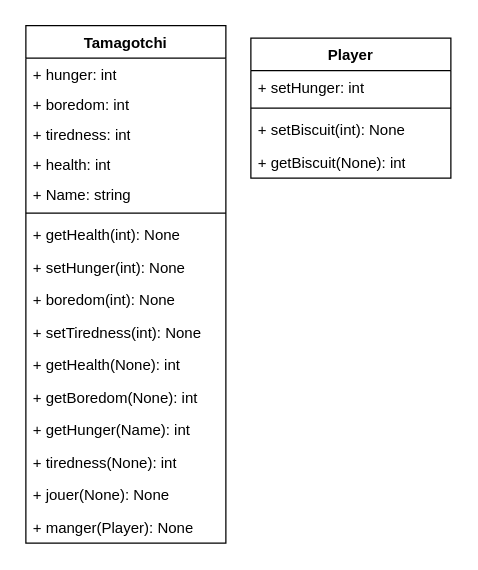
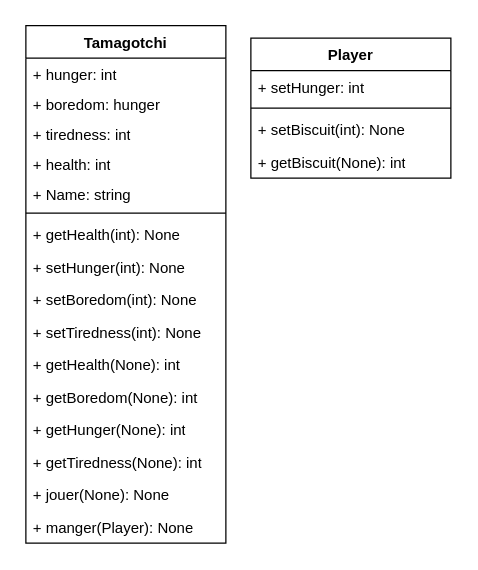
  <mxCell id="0" />
  <mxCell id="1" parent="0" />
  <mxCell id="2" value="Tamagotchi" style="swimlane;fontStyle=1;align=center;verticalAlign=top;childLayout=stackLayout;horizontal=1;startSize=26;horizontalStack=0;resizeParent=1;resizeParentMax=0;resizeLast=0;collapsible=1;marginBottom=0;whiteSpace=wrap;html=1;" vertex="1" parent="1"><mxGeometry x="20" y="20" width="160" height="414" as="geometry"><mxRectangle x="290" y="70" width="110" height="30" as="alternateBounds" /></mxGeometry></mxCell>
  <mxCell id="3" value="+ hunger: int" style="text;strokeColor=none;fillColor=none;align=left;verticalAlign=top;spacingLeft=4;spacingRight=4;overflow=hidden;rotatable=0;points=[[0,0.5],[1,0.5]];portConstraint=eastwest;whiteSpace=wrap;html=1;" vertex="1" parent="2"><mxGeometry y="26" width="160" height="24" as="geometry" /></mxCell>
- <mxCell id="4" value="+ boredom: int" style="text;strokeColor=none;fillColor=none;align=left;verticalAlign=top;spacingLeft=4;spacingRight=4;overflow=hidden;rotatable=0;points=[[0,0.5],[1,0.5]];portConstraint=eastwest;whiteSpace=wrap;html=1;" vertex="1" parent="2"><mxGeometry y="50" width="160" height="24" as="geometry" /></mxCell>
+ <mxCell id="4" value="+ boredom: hunger" style="text;strokeColor=none;fillColor=none;align=left;verticalAlign=top;spacingLeft=4;spacingRight=4;overflow=hidden;rotatable=0;points=[[0,0.5],[1,0.5]];portConstraint=eastwest;whiteSpace=wrap;html=1;" vertex="1" parent="2"><mxGeometry y="50" width="160" height="24" as="geometry" /></mxCell>
  <mxCell id="5" value="+ tiredness: int" style="text;strokeColor=none;fillColor=none;align=left;verticalAlign=top;spacingLeft=4;spacingRight=4;overflow=hidden;rotatable=0;points=[[0,0.5],[1,0.5]];portConstraint=eastwest;whiteSpace=wrap;html=1;" vertex="1" parent="2"><mxGeometry y="74" width="160" height="24" as="geometry" /></mxCell>
  <mxCell id="6" value="+ health: int" style="text;strokeColor=none;fillColor=none;align=left;verticalAlign=top;spacingLeft=4;spacingRight=4;overflow=hidden;rotatable=0;points=[[0,0.5],[1,0.5]];portConstraint=eastwest;whiteSpace=wrap;html=1;" vertex="1" parent="2"><mxGeometry y="98" width="160" height="24" as="geometry" /></mxCell>
  <mxCell id="7" value="+ Name: string" style="text;strokeColor=none;fillColor=none;align=left;verticalAlign=top;spacingLeft=4;spacingRight=4;overflow=hidden;rotatable=0;points=[[0,0.5],[1,0.5]];portConstraint=eastwest;whiteSpace=wrap;html=1;" vertex="1" parent="2"><mxGeometry y="122" width="160" height="24" as="geometry" /></mxCell>
  <mxCell id="8" value="" style="line;strokeWidth=1;fillColor=none;align=left;verticalAlign=middle;spacingTop=-1;spacingLeft=3;spacingRight=3;rotatable=0;labelPosition=right;points=[];portConstraint=eastwest;strokeColor=inherit;" vertex="1" parent="2"><mxGeometry y="146" width="160" height="8" as="geometry" /></mxCell>
  <mxCell id="9" value="+ getHealth(int): None" style="text;strokeColor=none;fillColor=none;align=left;verticalAlign=top;spacingLeft=4;spacingRight=4;overflow=hidden;rotatable=0;points=[[0,0.5],[1,0.5]];portConstraint=eastwest;whiteSpace=wrap;html=1;" vertex="1" parent="2"><mxGeometry y="154" width="160" height="26" as="geometry" /></mxCell>
  <mxCell id="10" value="+ setHunger(int): None" style="text;strokeColor=none;fillColor=none;align=left;verticalAlign=top;spacingLeft=4;spacingRight=4;overflow=hidden;rotatable=0;points=[[0,0.5],[1,0.5]];portConstraint=eastwest;whiteSpace=wrap;html=1;" vertex="1" parent="2"><mxGeometry y="180" width="160" height="26" as="geometry" /></mxCell>
- <mxCell id="11" value="+ boredom(int): None" style="text;strokeColor=none;fillColor=none;align=left;verticalAlign=top;spacingLeft=4;spacingRight=4;overflow=hidden;rotatable=0;points=[[0,0.5],[1,0.5]];portConstraint=eastwest;whiteSpace=wrap;html=1;" vertex="1" parent="2"><mxGeometry y="206" width="160" height="26" as="geometry" /></mxCell>
+ <mxCell id="11" value="+ setBoredom(int): None" style="text;strokeColor=none;fillColor=none;align=left;verticalAlign=top;spacingLeft=4;spacingRight=4;overflow=hidden;rotatable=0;points=[[0,0.5],[1,0.5]];portConstraint=eastwest;whiteSpace=wrap;html=1;" vertex="1" parent="2"><mxGeometry y="206" width="160" height="26" as="geometry" /></mxCell>
  <mxCell id="12" value="+ setTiredness(int): None" style="text;strokeColor=none;fillColor=none;align=left;verticalAlign=top;spacingLeft=4;spacingRight=4;overflow=hidden;rotatable=0;points=[[0,0.5],[1,0.5]];portConstraint=eastwest;whiteSpace=wrap;html=1;" vertex="1" parent="2"><mxGeometry y="232" width="160" height="26" as="geometry" /></mxCell>
  <mxCell id="13" value="+ getHealth(None): int" style="text;strokeColor=none;fillColor=none;align=left;verticalAlign=top;spacingLeft=4;spacingRight=4;overflow=hidden;rotatable=0;points=[[0,0.5],[1,0.5]];portConstraint=eastwest;whiteSpace=wrap;html=1;" vertex="1" parent="2"><mxGeometry y="258" width="160" height="26" as="geometry" /></mxCell>
  <mxCell id="14" value="+ getBoredom(None): int" style="text;strokeColor=none;fillColor=none;align=left;verticalAlign=top;spacingLeft=4;spacingRight=4;overflow=hidden;rotatable=0;points=[[0,0.5],[1,0.5]];portConstraint=eastwest;whiteSpace=wrap;html=1;" vertex="1" parent="2"><mxGeometry y="284" width="160" height="26" as="geometry" /></mxCell>
- <mxCell id="15" value="+ getHunger(Name): int" style="text;strokeColor=none;fillColor=none;align=left;verticalAlign=top;spacingLeft=4;spacingRight=4;overflow=hidden;rotatable=0;points=[[0,0.5],[1,0.5]];portConstraint=eastwest;whiteSpace=wrap;html=1;" vertex="1" parent="2"><mxGeometry y="310" width="160" height="26" as="geometry" /></mxCell>
- <mxCell id="16" value="+ tiredness(None): int" style="text;strokeColor=none;fillColor=none;align=left;verticalAlign=top;spacingLeft=4;spacingRight=4;overflow=hidden;rotatable=0;points=[[0,0.5],[1,0.5]];portConstraint=eastwest;whiteSpace=wrap;html=1;" vertex="1" parent="2"><mxGeometry y="336" width="160" height="26" as="geometry" /></mxCell>
+ <mxCell id="15" value="+ getHunger(None): int" style="text;strokeColor=none;fillColor=none;align=left;verticalAlign=top;spacingLeft=4;spacingRight=4;overflow=hidden;rotatable=0;points=[[0,0.5],[1,0.5]];portConstraint=eastwest;whiteSpace=wrap;html=1;" vertex="1" parent="2"><mxGeometry y="310" width="160" height="26" as="geometry" /></mxCell>
+ <mxCell id="16" value="+ getTiredness(None): int" style="text;strokeColor=none;fillColor=none;align=left;verticalAlign=top;spacingLeft=4;spacingRight=4;overflow=hidden;rotatable=0;points=[[0,0.5],[1,0.5]];portConstraint=eastwest;whiteSpace=wrap;html=1;" vertex="1" parent="2"><mxGeometry y="336" width="160" height="26" as="geometry" /></mxCell>
  <mxCell id="17" value="+ jouer(None): None&lt;br&gt;" style="text;strokeColor=none;fillColor=none;align=left;verticalAlign=top;spacingLeft=4;spacingRight=4;overflow=hidden;rotatable=0;points=[[0,0.5],[1,0.5]];portConstraint=eastwest;whiteSpace=wrap;html=1;" vertex="1" parent="2"><mxGeometry y="362" width="160" height="26" as="geometry" /></mxCell>
  <mxCell id="18" value="+ manger(Player): None" style="text;strokeColor=none;fillColor=none;align=left;verticalAlign=top;spacingLeft=4;spacingRight=4;overflow=hidden;rotatable=0;points=[[0,0.5],[1,0.5]];portConstraint=eastwest;whiteSpace=wrap;html=1;" vertex="1" parent="2"><mxGeometry y="388" width="160" height="26" as="geometry" /></mxCell>
  <mxCell id="19" value="Player" style="swimlane;fontStyle=1;align=center;verticalAlign=top;childLayout=stackLayout;horizontal=1;startSize=26;horizontalStack=0;resizeParent=1;resizeParentMax=0;resizeLast=0;collapsible=1;marginBottom=0;whiteSpace=wrap;html=1;" vertex="1" parent="1"><mxGeometry x="200" y="30" width="160" height="112" as="geometry" /></mxCell>
  <mxCell id="20" value="+ setHunger: int" style="text;strokeColor=none;fillColor=none;align=left;verticalAlign=top;spacingLeft=4;spacingRight=4;overflow=hidden;rotatable=0;points=[[0,0.5],[1,0.5]];portConstraint=eastwest;whiteSpace=wrap;html=1;" vertex="1" parent="19"><mxGeometry y="26" width="160" height="26" as="geometry" /></mxCell>
  <mxCell id="21" value="" style="line;strokeWidth=1;fillColor=none;align=left;verticalAlign=middle;spacingTop=-1;spacingLeft=3;spacingRight=3;rotatable=0;labelPosition=right;points=[];portConstraint=eastwest;strokeColor=inherit;" vertex="1" parent="19"><mxGeometry y="52" width="160" height="8" as="geometry" /></mxCell>
  <mxCell id="22" value="+ setBiscuit(int): None" style="text;strokeColor=none;fillColor=none;align=left;verticalAlign=top;spacingLeft=4;spacingRight=4;overflow=hidden;rotatable=0;points=[[0,0.5],[1,0.5]];portConstraint=eastwest;whiteSpace=wrap;html=1;" vertex="1" parent="19"><mxGeometry y="60" width="160" height="26" as="geometry" /></mxCell>
  <mxCell id="23" value="+ getBiscuit(None): int" style="text;strokeColor=none;fillColor=none;align=left;verticalAlign=top;spacingLeft=4;spacingRight=4;overflow=hidden;rotatable=0;points=[[0,0.5],[1,0.5]];portConstraint=eastwest;whiteSpace=wrap;html=1;" vertex="1" parent="19"><mxGeometry y="86" width="160" height="26" as="geometry" /></mxCell>
